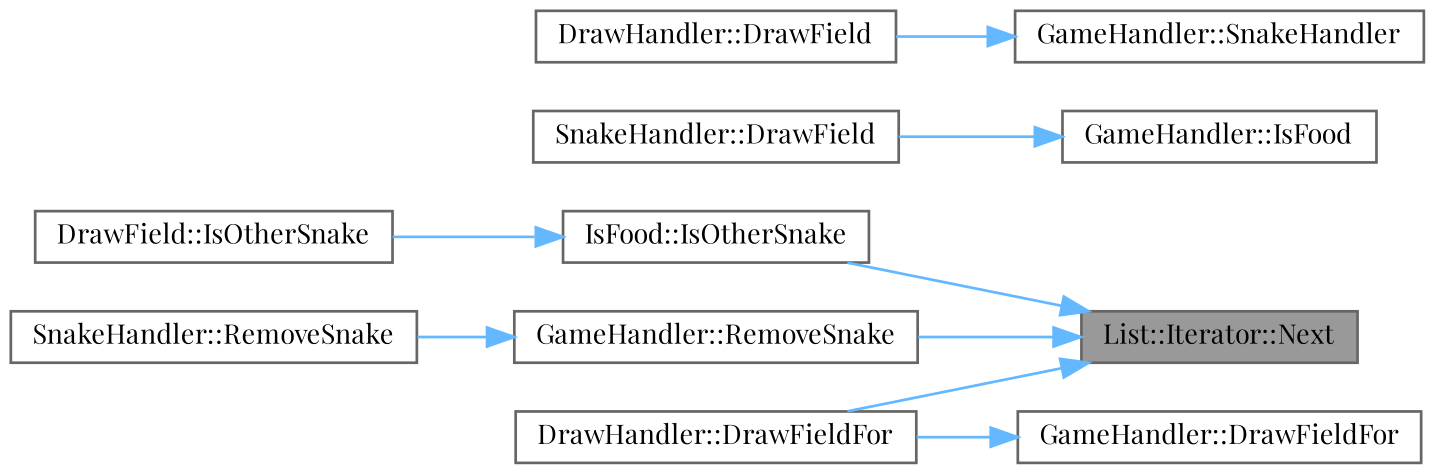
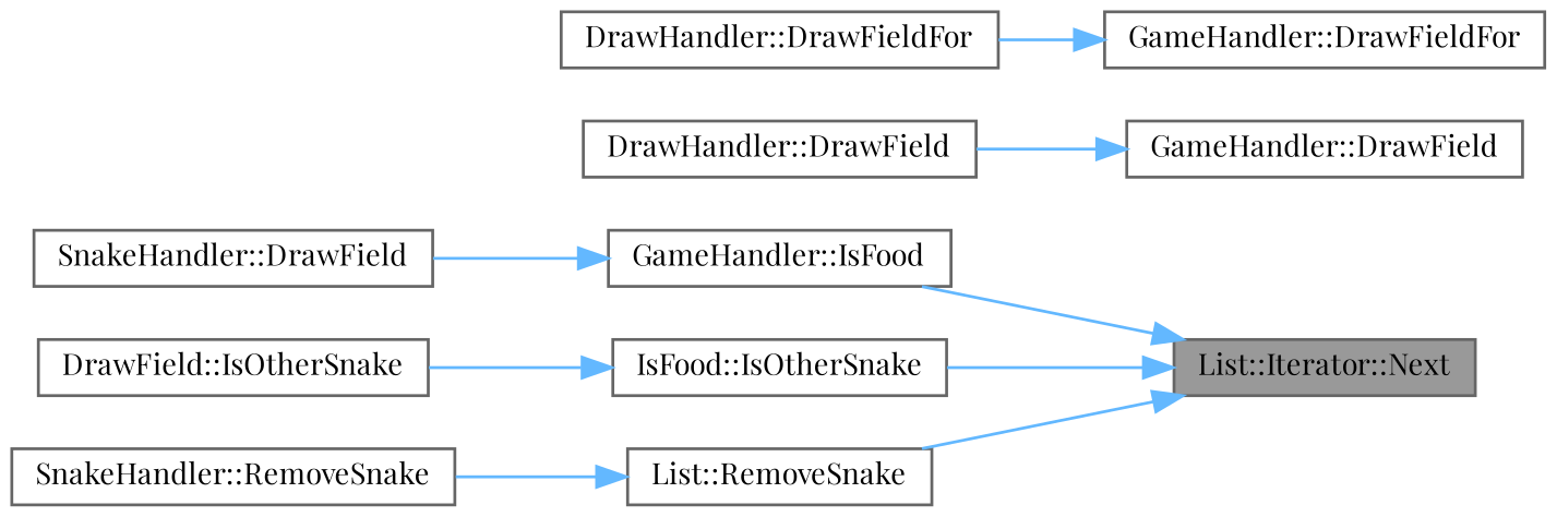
  digraph {
    fontname="Playfair Display"
    rankdir=RL
    node [color=grey40 fillcolor=white fontname="Playfair Display" fontsize=10 shape=box style=filled]
    edge [color=steelblue1 dir=back fontname="Playfair Display" fontsize=10 labelfontname=Helvetica labelfontsize=10 style=solid]
    n1 [color=gray40 fillcolor=grey60 fontcolor=black height=0.2 label="List::Iterator::Next" width=0.4]
    n2 [height=0.2 label="GameHandler::IsFood" width=0.4]
    n3 [height=0.2 label="IsFood::IsOtherSnake" width=0.4]
-   n4 [height=0.2 label="GameHandler::RemoveSnake" width=0.4]
-   n5 [height=0.2 label="GameHandler::SnakeHandler" width=0.4]
+   n4 [height=0.2 label="List::RemoveSnake" width=0.4]
+   n5 [height=0.2 label="GameHandler::DrawField" width=0.4]
    n6 [height=0.2 label="DrawHandler::DrawField" width=0.4]
    n7 [height=0.2 label="GameHandler::DrawFieldFor" width=0.4]
    n8 [height=0.2 label="DrawHandler::DrawFieldFor" width=0.4]
    n9 [height=0.2 label="SnakeHandler::DrawField" width=0.4]
    n10 [height=0.2 label="DrawField::IsOtherSnake" width=0.4]
    n11 [height=0.2 label="SnakeHandler::RemoveSnake" width=0.4]
-   n1 -> n8
+   n1 -> n2
    n1 -> n3
    n1 -> n4
    n2 -> n9
    n3 -> n10
    n4 -> n11
    n5 -> n6
    n7 -> n8
  }
